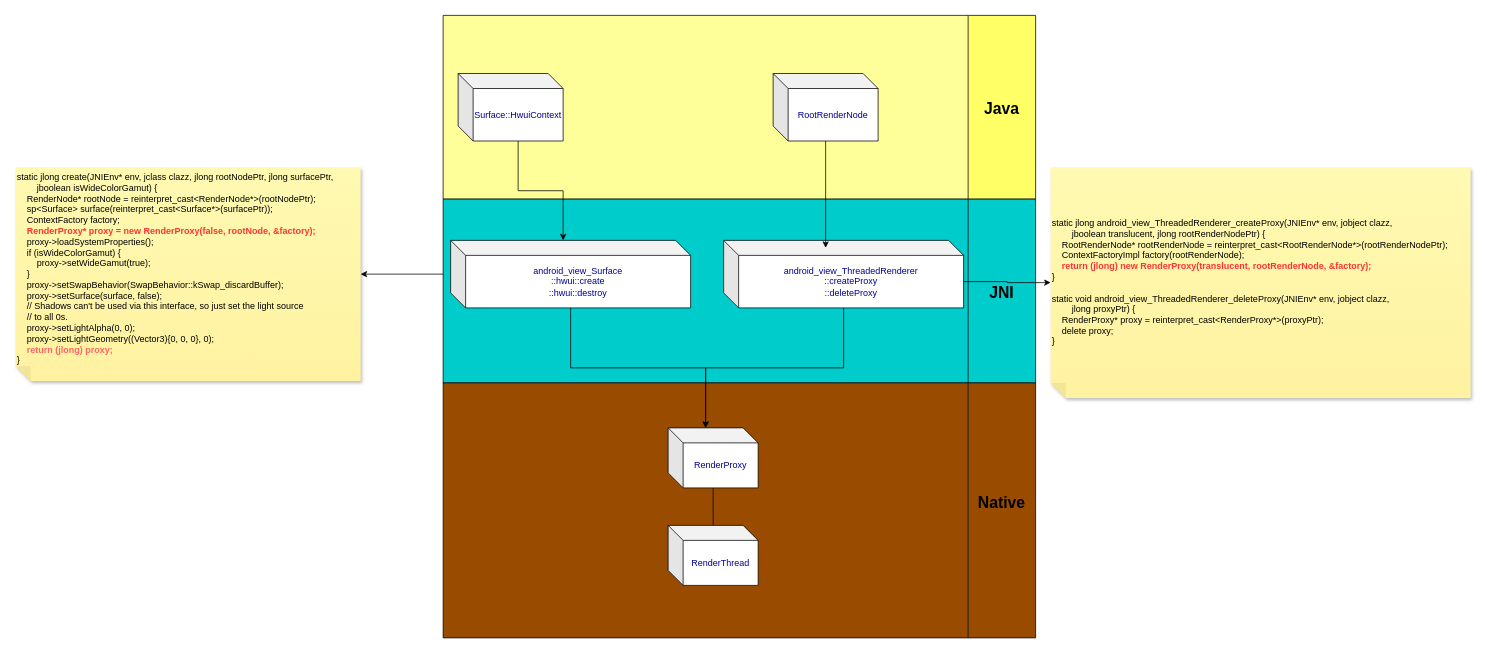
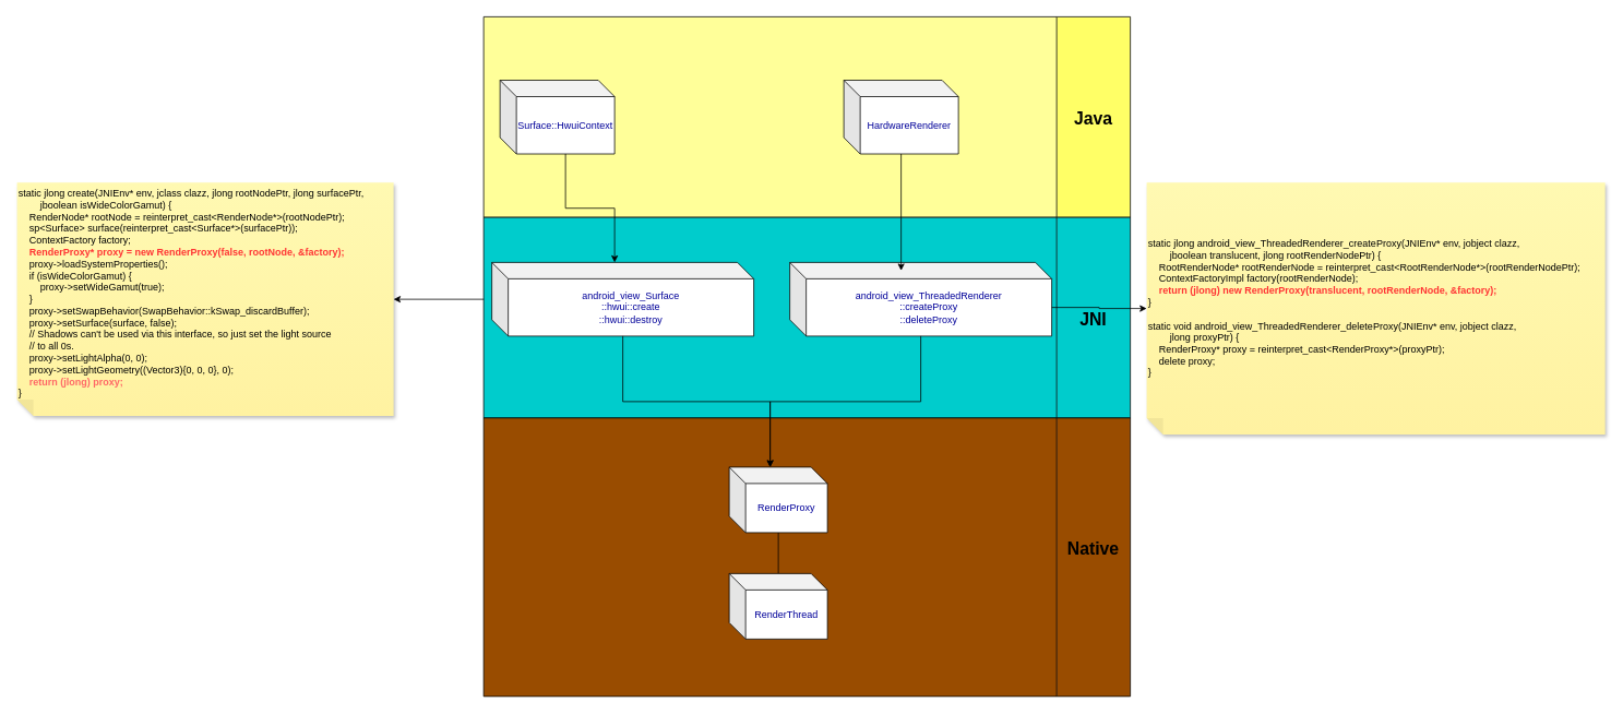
  <mxCell id="0" />
  <mxCell id="1" parent="0" />
  <mxCell id="2" value="" style="edgeStyle=orthogonalEdgeStyle;rounded=0;orthogonalLoop=1;jettySize=auto;html=1;" edge="1" parent="1" source="9" target="6"><mxGeometry relative="1" as="geometry" /></mxCell>
  <mxCell id="3" value="Java" style="swimlane;fillColor=#FFFF66;gradientColor=none;swimlaneFillColor=#FFFF99;direction=south;startSize=90;fontSize=21;" vertex="1" parent="1"><mxGeometry x="590" y="20" width="790" height="245" as="geometry" /></mxCell>
- <mxCell id="4" value="RootRenderNode" style="shape=cube;whiteSpace=wrap;html=1;boundedLbl=1;backgroundOutline=1;darkOpacity=0.05;darkOpacity2=0.1;fontColor=#000099;" vertex="1" parent="3"><mxGeometry x="440" y="77.5" width="140" height="90" as="geometry" /></mxCell>
+ <mxCell id="4" value="HardwareRenderer" style="shape=cube;whiteSpace=wrap;html=1;boundedLbl=1;backgroundOutline=1;darkOpacity=0.05;darkOpacity2=0.1;fontColor=#000099;" vertex="1" parent="3"><mxGeometry x="440" y="77.5" width="140" height="90" as="geometry" /></mxCell>
  <mxCell id="5" value="Surface::HwuiContext" style="shape=cube;whiteSpace=wrap;html=1;boundedLbl=1;backgroundOutline=1;darkOpacity=0.05;darkOpacity2=0.1;fontColor=#000099;" vertex="1" parent="3"><mxGeometry x="20" y="77.5" width="140" height="90" as="geometry" /></mxCell>
  <mxCell id="6" value="&lt;div&gt;static jlong create(JNIEnv* env, jclass clazz, jlong rootNodePtr, jlong surfacePtr,&lt;/div&gt;&lt;div&gt;&amp;nbsp; &amp;nbsp; &amp;nbsp; &amp;nbsp; jboolean isWideColorGamut) {&lt;/div&gt;&lt;div&gt;&amp;nbsp; &amp;nbsp; RenderNode* rootNode = reinterpret_cast&amp;lt;RenderNode*&amp;gt;(rootNodePtr);&lt;/div&gt;&lt;div&gt;&amp;nbsp; &amp;nbsp; sp&amp;lt;Surface&amp;gt; surface(reinterpret_cast&amp;lt;Surface*&amp;gt;(surfacePtr));&lt;/div&gt;&lt;div&gt;&amp;nbsp; &amp;nbsp; ContextFactory factory;&lt;/div&gt;&lt;div&gt;&amp;nbsp;&lt;font style=&quot;color: rgb(255, 51, 51);&quot;&gt; &lt;b&gt;&amp;nbsp; RenderProxy* proxy = new RenderProxy(false, rootNode, &amp;amp;factory);&lt;/b&gt;&lt;/font&gt;&lt;/div&gt;&lt;div&gt;&amp;nbsp; &amp;nbsp; proxy-&amp;gt;loadSystemProperties();&lt;/div&gt;&lt;div&gt;&amp;nbsp; &amp;nbsp; if (isWideColorGamut) {&lt;/div&gt;&lt;div&gt;&amp;nbsp; &amp;nbsp; &amp;nbsp; &amp;nbsp; proxy-&amp;gt;setWideGamut(true);&lt;/div&gt;&lt;div&gt;&amp;nbsp; &amp;nbsp; }&lt;/div&gt;&lt;div&gt;&amp;nbsp; &amp;nbsp; proxy-&amp;gt;setSwapBehavior(SwapBehavior::kSwap_discardBuffer);&lt;/div&gt;&lt;div&gt;&amp;nbsp; &amp;nbsp; proxy-&amp;gt;setSurface(surface, false);&lt;/div&gt;&lt;div&gt;&amp;nbsp; &amp;nbsp; // Shadows can't be used via this interface, so just set the light source&lt;/div&gt;&lt;div&gt;&amp;nbsp; &amp;nbsp; // to all 0s.&lt;/div&gt;&lt;div&gt;&amp;nbsp; &amp;nbsp; proxy-&amp;gt;setLightAlpha(0, 0);&lt;/div&gt;&lt;div&gt;&amp;nbsp; &amp;nbsp; proxy-&amp;gt;setLightGeometry((Vector3){0, 0, 0}, 0);&lt;/div&gt;&lt;div&gt;&amp;nbsp;&lt;b&gt; &amp;nbsp;&lt;font style=&quot;color: rgb(255, 102, 102);&quot;&gt; return (jlong) proxy;&lt;/font&gt;&lt;/b&gt;&lt;/div&gt;&lt;div&gt;}&lt;/div&gt;&lt;div&gt;&lt;br&gt;&lt;/div&gt;" style="shape=note;whiteSpace=wrap;html=1;backgroundOutline=1;fontColor=#000000;darkOpacity=0.05;fillColor=#FFF9B2;strokeColor=none;fillStyle=solid;direction=west;gradientDirection=north;gradientColor=#FFF2A1;shadow=1;size=20;pointerEvents=1;align=left;" vertex="1" parent="1"><mxGeometry x="20" y="222.5" width="460" height="285" as="geometry" /></mxCell>
  <mxCell id="7" value="&lt;div&gt;static jlong android_view_ThreadedRenderer_createProxy(JNIEnv* env, jobject clazz,&lt;/div&gt;&lt;div&gt;&amp;nbsp; &amp;nbsp; &amp;nbsp; &amp;nbsp; jboolean translucent, jlong rootRenderNodePtr) {&lt;/div&gt;&lt;div&gt;&amp;nbsp; &amp;nbsp; RootRenderNode* rootRenderNode = reinterpret_cast&amp;lt;RootRenderNode*&amp;gt;(rootRenderNodePtr);&lt;/div&gt;&lt;div&gt;&amp;nbsp; &amp;nbsp; ContextFactoryImpl factory(rootRenderNode);&lt;/div&gt;&lt;div&gt;&amp;nbsp; &amp;nbsp; &lt;b&gt;&lt;font style=&quot;color: rgb(255, 51, 51);&quot;&gt;return (jlong) new RenderProxy(translucent, rootRenderNode, &amp;amp;factory);&lt;/font&gt;&lt;/b&gt;&lt;/div&gt;&lt;div&gt;}&lt;/div&gt;&lt;div&gt;&lt;br&gt;&lt;/div&gt;&lt;div&gt;static void android_view_ThreadedRenderer_deleteProxy(JNIEnv* env, jobject clazz,&lt;/div&gt;&lt;div&gt;&amp;nbsp; &amp;nbsp; &amp;nbsp; &amp;nbsp; jlong proxyPtr) {&lt;/div&gt;&lt;div&gt;&amp;nbsp; &amp;nbsp; RenderProxy* proxy = reinterpret_cast&amp;lt;RenderProxy*&amp;gt;(proxyPtr);&lt;/div&gt;&lt;div&gt;&amp;nbsp; &amp;nbsp; delete proxy;&lt;/div&gt;&lt;div style=&quot;&quot;&gt;}&lt;/div&gt;" style="shape=note;whiteSpace=wrap;html=1;backgroundOutline=1;fontColor=#000000;darkOpacity=0.05;fillColor=#FFF9B2;strokeColor=none;fillStyle=solid;direction=west;gradientDirection=north;gradientColor=#FFF2A1;shadow=1;size=20;pointerEvents=1;align=left;" vertex="1" parent="1"><mxGeometry x="1400" y="222.5" width="560" height="307.5" as="geometry" /></mxCell>
  <mxCell id="8" value="JNI" style="swimlane;fillColor=#00CCCC;gradientColor=none;swimlaneFillColor=#00CCCC;direction=south;startSize=90;fontSize=21;" vertex="1" parent="1"><mxGeometry x="590" y="265" width="790" height="245" as="geometry" /></mxCell>
  <mxCell id="9" value="android_view_Surface&lt;div&gt;::hwui::create&lt;/div&gt;&lt;div&gt;::hwui::destroy&lt;/div&gt;" style="shape=cube;whiteSpace=wrap;html=1;boundedLbl=1;backgroundOutline=1;darkOpacity=0.05;darkOpacity2=0.1;fontColor=#000099;" vertex="1" parent="8"><mxGeometry x="10" y="55" width="320" height="90" as="geometry" /></mxCell>
  <mxCell id="10" value="android_view_ThreadedRenderer&lt;div&gt;::createProxy&lt;/div&gt;&lt;div&gt;::deleteProxy&lt;/div&gt;" style="shape=cube;whiteSpace=wrap;html=1;boundedLbl=1;backgroundOutline=1;darkOpacity=0.05;darkOpacity2=0.1;fontColor=#000099;" vertex="1" parent="8"><mxGeometry x="374" y="55" width="320" height="90" as="geometry" /></mxCell>
  <mxCell id="11" style="edgeStyle=orthogonalEdgeStyle;rounded=0;orthogonalLoop=1;jettySize=auto;html=1;exitX=0;exitY=0;exitDx=320;exitDy=55;exitPerimeter=0;" edge="1" parent="1" source="10" target="7"><mxGeometry relative="1" as="geometry" /></mxCell>
  <mxCell id="12" value="Native&#10;" style="swimlane;fillColor=#994C00;gradientColor=none;swimlaneFillColor=#994C00;direction=south;startSize=90;fontSize=21;strokeColor=#000000;" vertex="1" parent="1"><mxGeometry x="590" y="510" width="790" height="340" as="geometry" /></mxCell>
  <mxCell id="13" style="edgeStyle=orthogonalEdgeStyle;rounded=0;orthogonalLoop=1;jettySize=auto;html=1;endArrow=none;" edge="1" parent="12" source="14" target="15"><mxGeometry relative="1" as="geometry" /></mxCell>
  <mxCell id="14" value="RenderProxy" style="shape=cube;whiteSpace=wrap;html=1;boundedLbl=1;backgroundOutline=1;darkOpacity=0.05;darkOpacity2=0.1;fontColor=#000099;" vertex="1" parent="12"><mxGeometry x="300" y="60" width="120" height="80" as="geometry" /></mxCell>
  <mxCell id="15" value="RenderThread" style="shape=cube;whiteSpace=wrap;html=1;boundedLbl=1;backgroundOutline=1;darkOpacity=0.05;darkOpacity2=0.1;fontColor=#000099;" vertex="1" parent="12"><mxGeometry x="300" y="190" width="120" height="80" as="geometry" /></mxCell>
  <mxCell id="16" style="edgeStyle=orthogonalEdgeStyle;rounded=0;orthogonalLoop=1;jettySize=auto;html=1;exitX=0;exitY=0;exitDx=80;exitDy=90;exitPerimeter=0;entryX=0;entryY=0;entryDx=150;entryDy=0;entryPerimeter=0;" edge="1" parent="1" source="5" target="9"><mxGeometry relative="1" as="geometry" /></mxCell>
  <mxCell id="17" style="edgeStyle=orthogonalEdgeStyle;rounded=0;orthogonalLoop=1;jettySize=auto;html=1;entryX=0.425;entryY=0.111;entryDx=0;entryDy=0;entryPerimeter=0;" edge="1" parent="1" source="4" target="10"><mxGeometry relative="1" as="geometry" /></mxCell>
  <mxCell id="18" style="edgeStyle=orthogonalEdgeStyle;rounded=0;orthogonalLoop=1;jettySize=auto;html=1;entryX=0;entryY=0;entryDx=50;entryDy=0;entryPerimeter=0;" edge="1" parent="1" source="9" target="14"><mxGeometry relative="1" as="geometry" /></mxCell>
  <mxCell id="19" style="edgeStyle=orthogonalEdgeStyle;rounded=0;orthogonalLoop=1;jettySize=auto;html=1;entryX=0;entryY=0;entryDx=50;entryDy=0;entryPerimeter=0;" edge="1" parent="1" source="10" target="14"><mxGeometry relative="1" as="geometry" /></mxCell>
